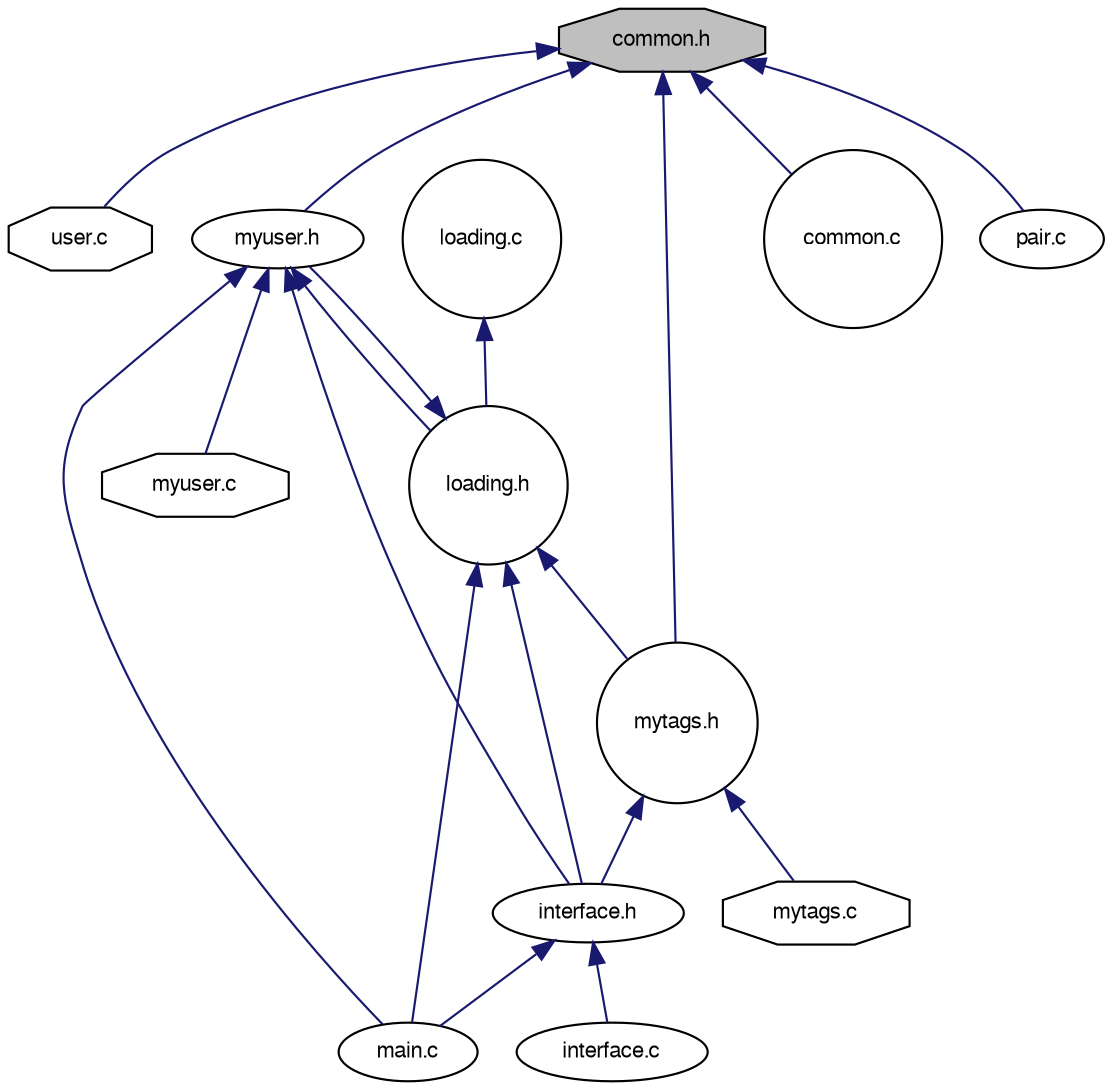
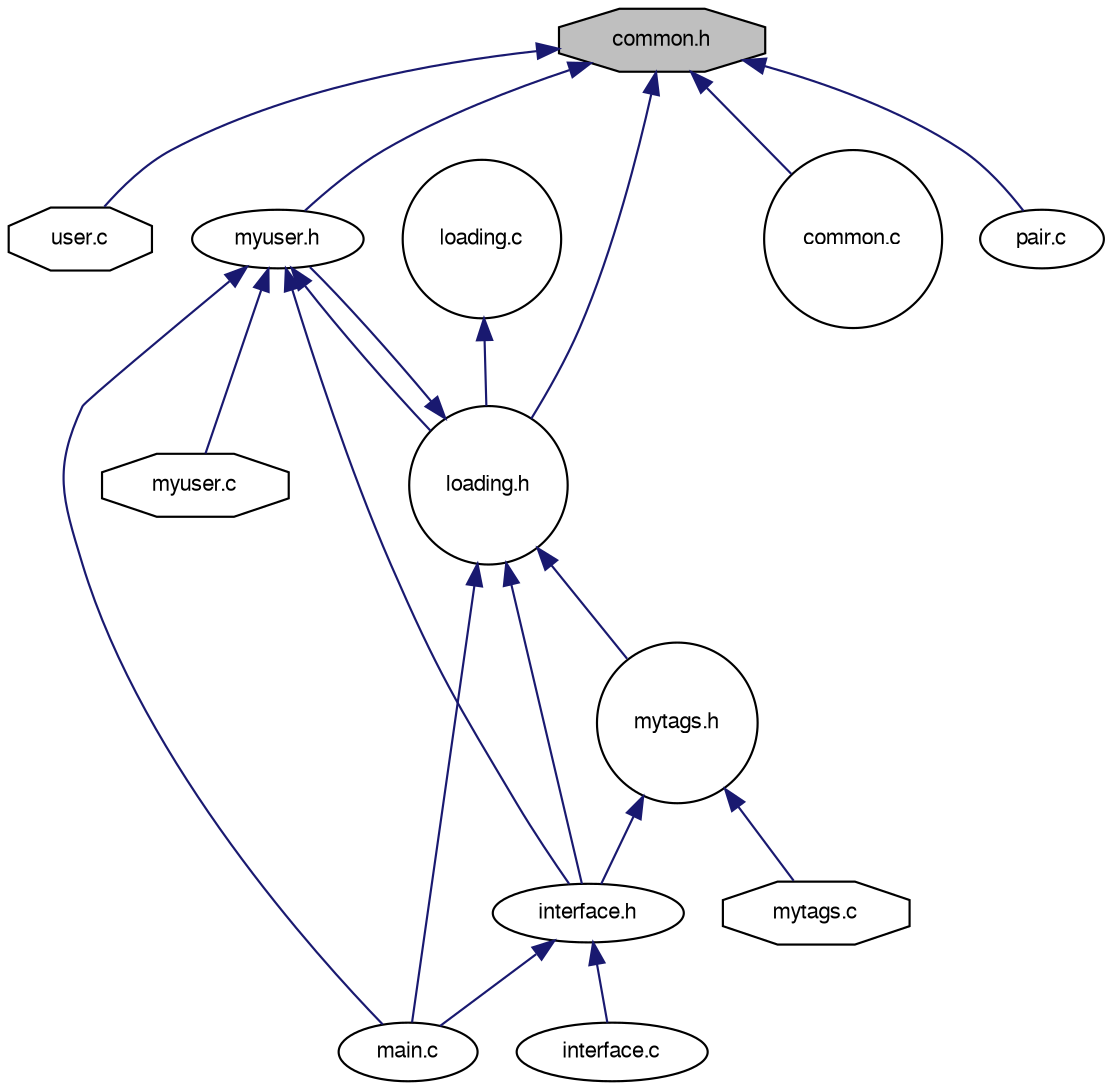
  digraph {
    node [color=black fillcolor=white fontname=FreeSans fontsize=10 shape=ellipse style=filled]
    edge [color=midnightblue dir=back fontname=FreeSans fontsize=10 labelfontname=FreeSans labelfontsize=10 style=solid]
    n1 [fillcolor=grey75 fontcolor=black height=0.2 label="common.h" shape=octagon width=0.4]
    n2 [height=0.2 label="common.c" shape=circle width=0.4]
    n3 [height=0.2 label="pair.c" width=0.4]
    n4 [height=0.2 label="user.c" shape=octagon width=0.4]
    n5 [height=0.2 label="myuser.h" width=0.4]
    n6 [height=0.2 label="mytags.h" shape=circle width=0.4]
    n7 [height=0.2 label="main.c" width=0.4]
    n8 [height=0.2 label="myuser.c" shape=octagon width=0.4]
    n9 [height=0.2 label="interface.h" width=0.4]
    n10 [height=0.2 label="loading.h" shape=circle width=0.4]
    n11 [height=0.2 label="mytags.c" shape=octagon width=0.4]
    n12 [height=0.2 label="interface.c" width=0.4]
    n13 [height=0.2 label="loading.c" shape=circle width=0.4]
    n1 -> n2
    n1 -> n3
    n1 -> n4
    n1 -> n5
-   n1 -> n6
+   n1 -> n10
    n5 -> n7
    n5 -> n8
    n5 -> n9
    n5 -> n10
    n6 -> n9
    n6 -> n11
    n9 -> n7
    n9 -> n12
    n10 -> n5
    n10 -> n6
    n10 -> n7
    n10 -> n9
    n13 -> n10
  }
